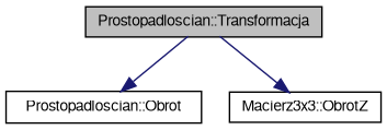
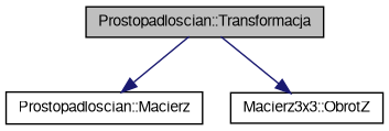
  digraph {
    rankdir=TB
    node [color=black fillcolor=white fontname=FreeSans fontsize=10 shape=record style=filled]
    edge [color=midnightblue fontname=FreeSans fontsize=10 labelfontname=FreeSans labelfontsize=10 style=solid]
    n1 [fillcolor=grey75 fontcolor=black height=0.2 label="Prostopadloscian::Transformacja" width=0.4]
-   n2 [height=0.2 label="Prostopadloscian::Obrot" width=0.4]
+   n2 [height=0.2 label="Prostopadloscian::Macierz" width=0.4]
    n3 [height=0.2 label="Macierz3x3::ObrotZ" width=0.4]
    n1 -> n2
    n1 -> n3
  }
